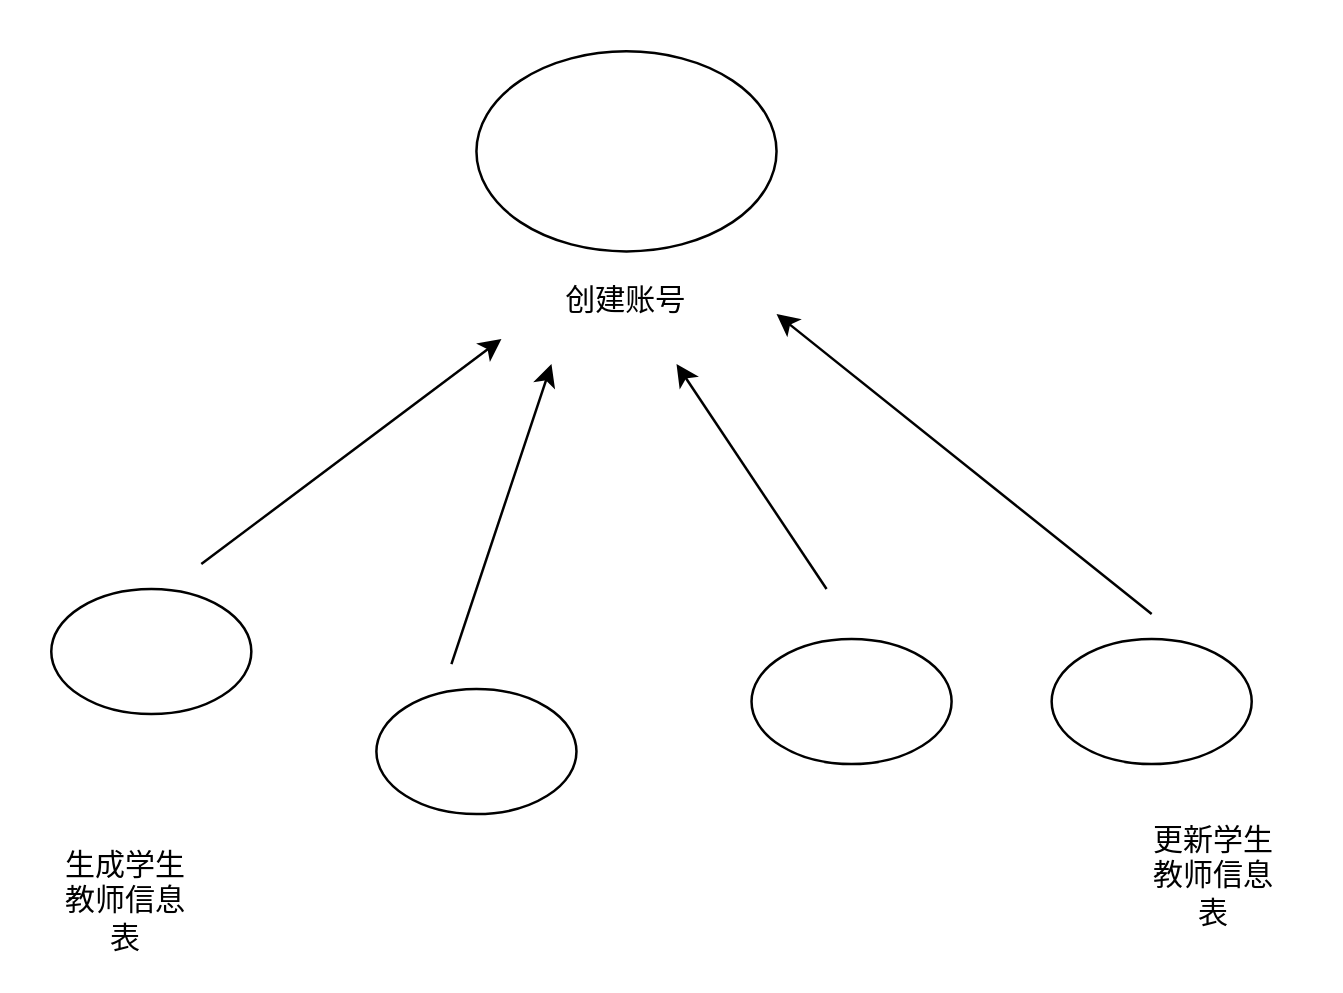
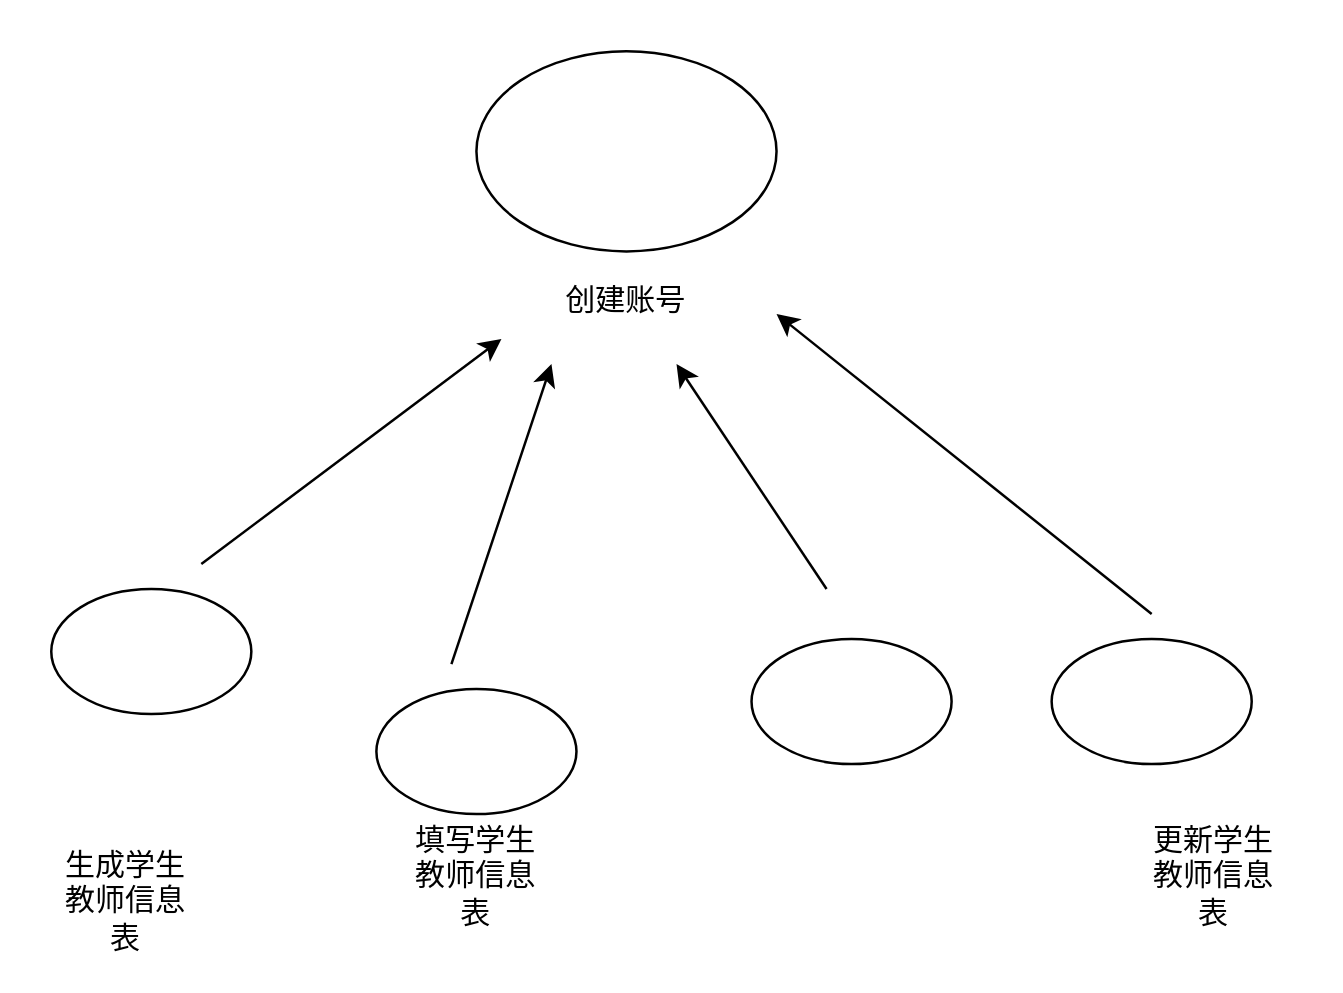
  <mxCell id="0" />
  <mxCell id="1" parent="0" />
  <mxCell id="2" value="" style="ellipse;whiteSpace=wrap;html=1;" vertex="1" parent="1"><mxGeometry x="190" y="20" width="120" height="80" as="geometry" /></mxCell>
  <mxCell id="3" value="创建账号" style="text;html=1;strokeColor=none;fillColor=none;align=center;verticalAlign=middle;whiteSpace=wrap;rounded=0;" vertex="1" parent="1"><mxGeometry x="220" y="105" width="60" height="30" as="geometry" /></mxCell>
  <mxCell id="4" value="" style="ellipse;whiteSpace=wrap;html=1;" vertex="1" parent="1"><mxGeometry x="20" y="235" width="80" height="50" as="geometry" /></mxCell>
  <mxCell id="5" value="" style="ellipse;whiteSpace=wrap;html=1;" vertex="1" parent="1"><mxGeometry x="150" y="275" width="80" height="50" as="geometry" /></mxCell>
  <mxCell id="6" value="" style="ellipse;whiteSpace=wrap;html=1;" vertex="1" parent="1"><mxGeometry x="300" y="255" width="80" height="50" as="geometry" /></mxCell>
  <mxCell id="7" value="" style="ellipse;whiteSpace=wrap;html=1;" vertex="1" parent="1"><mxGeometry x="420" y="255" width="80" height="50" as="geometry" /></mxCell>
  <mxCell id="8" value="生成学生教师信息表" style="text;html=1;strokeColor=none;fillColor=none;align=center;verticalAlign=middle;whiteSpace=wrap;rounded=0;" vertex="1" parent="1"><mxGeometry x="20" y="345" width="60" height="30" as="geometry" /></mxCell>
+ <mxCell id="9" value="填写学生教师信息表" style="text;html=1;strokeColor=none;fillColor=none;align=center;verticalAlign=middle;whiteSpace=wrap;rounded=0;" vertex="1" parent="1"><mxGeometry x="160" y="335" width="60" height="30" as="geometry" /></mxCell>
  <mxCell id="10" value="更新学生教师信息表" style="text;html=1;strokeColor=none;fillColor=none;align=center;verticalAlign=middle;whiteSpace=wrap;rounded=0;" vertex="1" parent="1"><mxGeometry x="455" y="335" width="60" height="30" as="geometry" /></mxCell>
  <mxCell id="11" value="" style="endArrow=classic;html=1;rounded=0;" edge="1" parent="1"><mxGeometry width="50" height="50" relative="1" as="geometry"><mxPoint x="80" y="225" as="sourcePoint" /><mxPoint x="200" y="135" as="targetPoint" /></mxGeometry></mxCell>
  <mxCell id="12" value="" style="endArrow=classic;html=1;rounded=0;" edge="1" parent="1"><mxGeometry width="50" height="50" relative="1" as="geometry"><mxPoint x="180" y="265" as="sourcePoint" /><mxPoint x="220" y="145" as="targetPoint" /></mxGeometry></mxCell>
  <mxCell id="13" value="" style="endArrow=classic;html=1;rounded=0;" edge="1" parent="1"><mxGeometry width="50" height="50" relative="1" as="geometry"><mxPoint x="330" y="235" as="sourcePoint" /><mxPoint x="270" y="145" as="targetPoint" /></mxGeometry></mxCell>
  <mxCell id="14" value="" style="endArrow=classic;html=1;rounded=0;" edge="1" parent="1"><mxGeometry width="50" height="50" relative="1" as="geometry"><mxPoint x="460" y="245" as="sourcePoint" /><mxPoint x="310" y="125" as="targetPoint" /></mxGeometry></mxCell>
